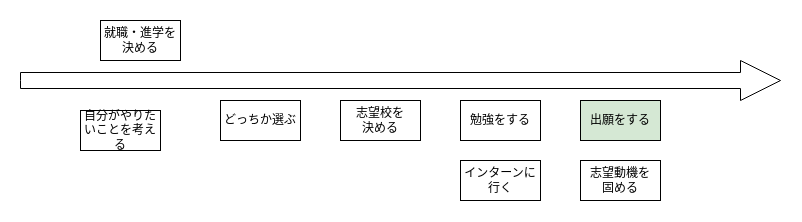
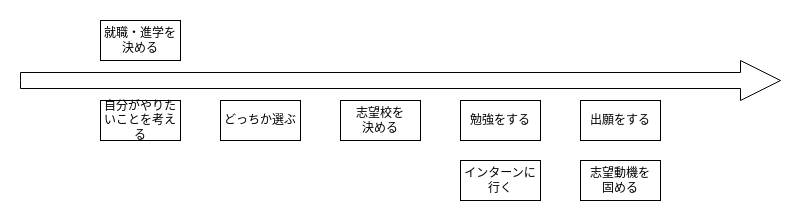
  <mxCell id="0" />
  <mxCell id="1" parent="0" />
  <mxCell id="2" value="" style="html=1;shadow=0;dashed=0;align=center;verticalAlign=middle;shape=mxgraph.arrows2.arrow;dy=0.6;dx=40;notch=0;" parent="1" vertex="1"><mxGeometry x="20" y="60" width="760" height="40" as="geometry" /></mxCell>
  <mxCell id="3" value="就職・進学を&lt;br&gt;決める" style="rounded=0;whiteSpace=wrap;html=1;" parent="1" vertex="1"><mxGeometry x="100" y="20" width="80" height="40" as="geometry" /></mxCell>
- <mxCell id="4" value="自分がやりたいことを考える" style="rounded=0;whiteSpace=wrap;html=1;" parent="1" vertex="1"><mxGeometry x="80" y="110" width="80" height="40" as="geometry" /></mxCell>
+ <mxCell id="4" value="自分がやりたいことを考える" style="rounded=0;whiteSpace=wrap;html=1;" parent="1" vertex="1"><mxGeometry x="100" y="100" width="80" height="40" as="geometry" /></mxCell>
  <mxCell id="5" value="勉強をする" style="rounded=0;whiteSpace=wrap;html=1;" parent="1" vertex="1"><mxGeometry x="460" y="100" width="80" height="40" as="geometry" /></mxCell>
- <mxCell id="6" value="出願をする" style="rounded=0;whiteSpace=wrap;html=1;fillColor=#d5e8d4;" parent="1" vertex="1"><mxGeometry x="580" y="100" width="80" height="40" as="geometry" /></mxCell>
+ <mxCell id="6" value="出願をする" style="rounded=0;whiteSpace=wrap;html=1;" parent="1" vertex="1"><mxGeometry x="580" y="100" width="80" height="40" as="geometry" /></mxCell>
  <mxCell id="7" value="志望校を&lt;br&gt;決める" style="rounded=0;whiteSpace=wrap;html=1;" parent="1" vertex="1"><mxGeometry x="340" y="100" width="80" height="40" as="geometry" /></mxCell>
  <mxCell id="8" value="どっちか選ぶ" style="rounded=0;whiteSpace=wrap;html=1;" parent="1" vertex="1"><mxGeometry x="220" y="100" width="80" height="40" as="geometry" /></mxCell>
  <mxCell id="9" value="インターンに行く" style="rounded=0;whiteSpace=wrap;html=1;" parent="1" vertex="1"><mxGeometry x="460" y="160" width="80" height="40" as="geometry" /></mxCell>
  <mxCell id="10" value="志望動機を&lt;br&gt;固める" style="rounded=0;whiteSpace=wrap;html=1;" vertex="1" parent="1"><mxGeometry x="580" y="160" width="80" height="40" as="geometry" /></mxCell>
